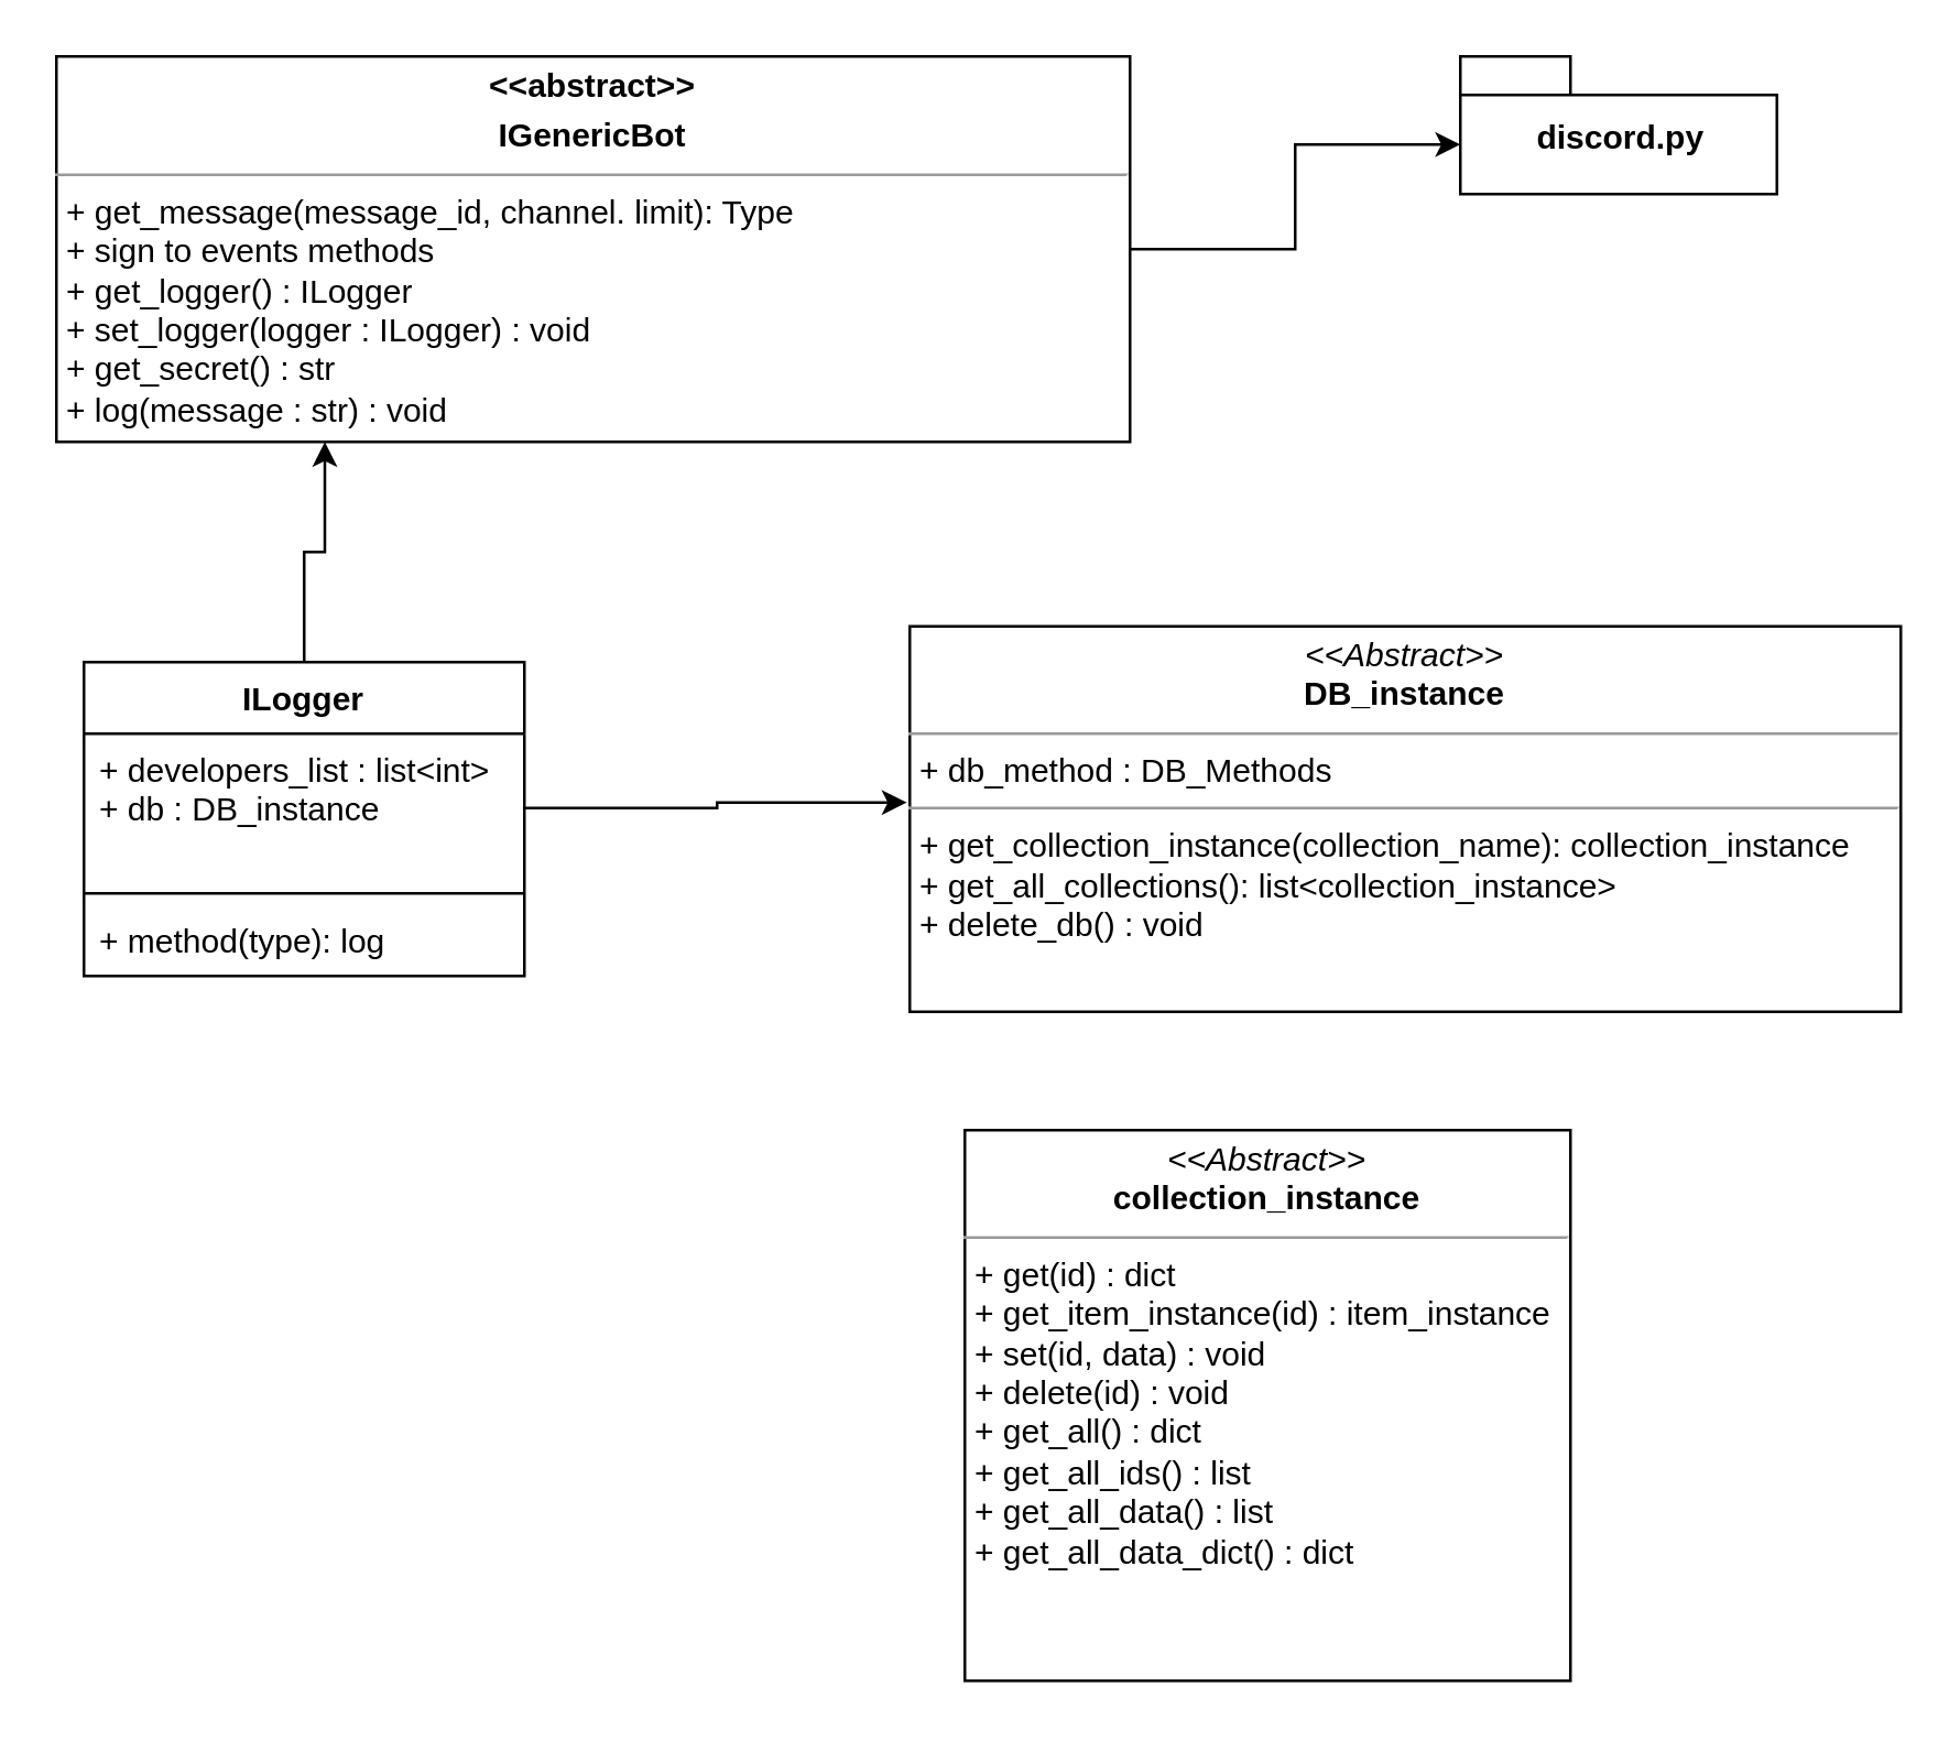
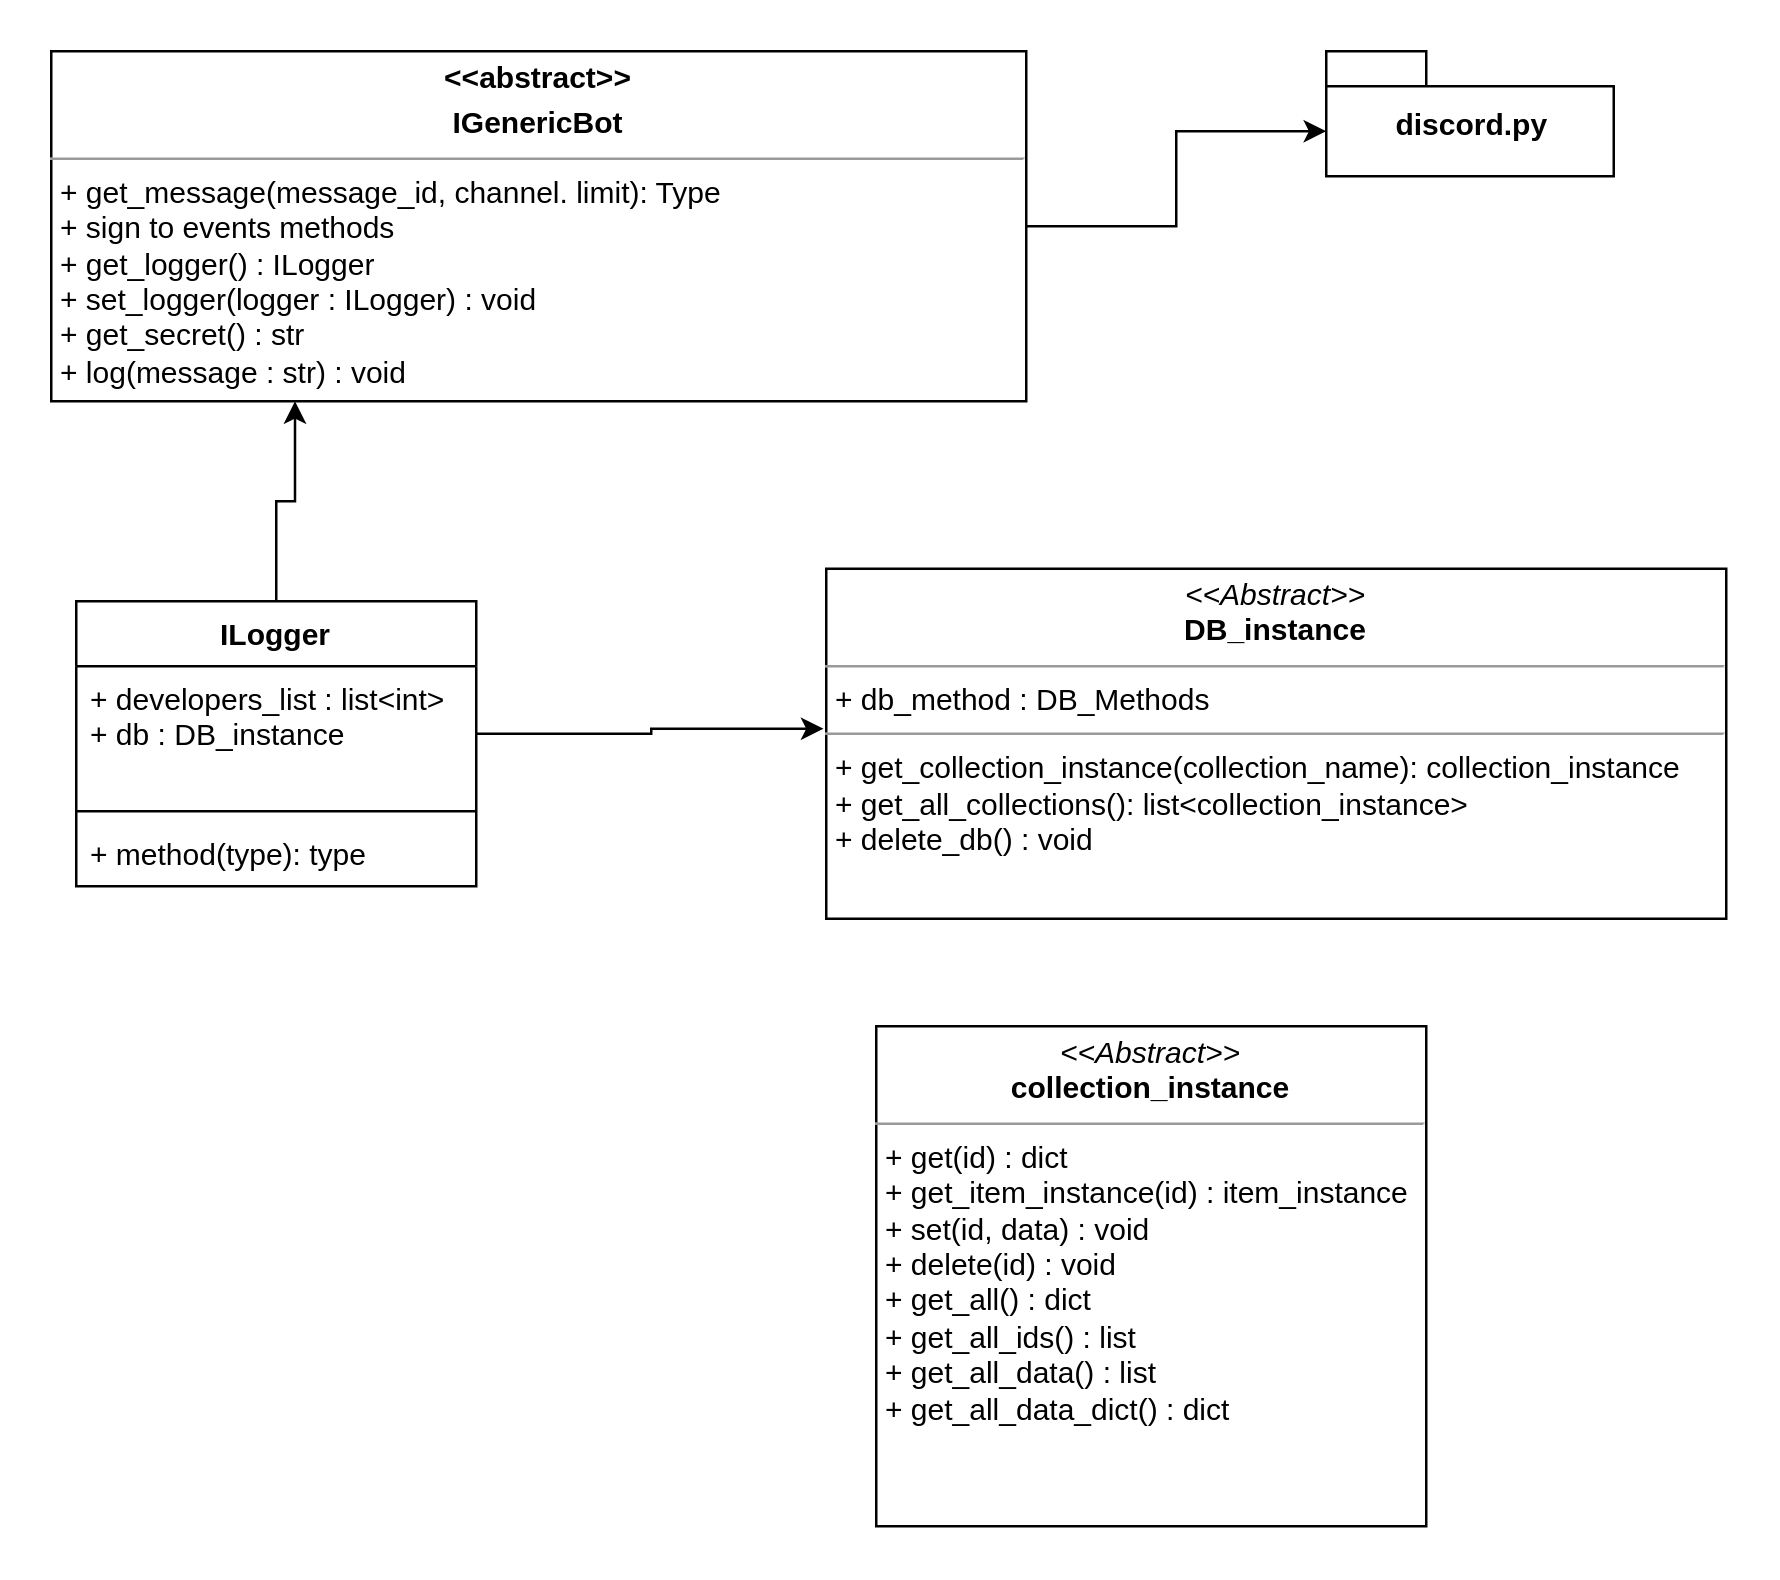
  <mxCell id="0" />
  <mxCell id="1" parent="0" />
  <mxCell id="2" style="edgeStyle=orthogonalEdgeStyle;rounded=0;orthogonalLoop=1;jettySize=auto;html=1;entryX=0.25;entryY=1;entryDx=0;entryDy=0;" edge="1" parent="1" source="3" target="8"><mxGeometry relative="1" as="geometry" /></mxCell>
  <mxCell id="3" value="ILogger" style="swimlane;fontStyle=1;align=center;verticalAlign=top;childLayout=stackLayout;horizontal=1;startSize=26;horizontalStack=0;resizeParent=1;resizeParentMax=0;resizeLast=0;collapsible=1;marginBottom=0;" vertex="1" parent="1"><mxGeometry x="30" y="240" width="160" height="114" as="geometry" /></mxCell>
  <mxCell id="4" value="+ developers_list : list&lt;int&gt;&#10;+ db : DB_instance&#10;" style="text;strokeColor=none;fillColor=none;align=left;verticalAlign=top;spacingLeft=4;spacingRight=4;overflow=hidden;rotatable=0;points=[[0,0.5],[1,0.5]];portConstraint=eastwest;" vertex="1" parent="3"><mxGeometry y="26" width="160" height="54" as="geometry" /></mxCell>
  <mxCell id="5" value="" style="line;strokeWidth=1;fillColor=none;align=left;verticalAlign=middle;spacingTop=-1;spacingLeft=3;spacingRight=3;rotatable=0;labelPosition=right;points=[];portConstraint=eastwest;strokeColor=inherit;" vertex="1" parent="3"><mxGeometry y="80" width="160" height="8" as="geometry" /></mxCell>
- <mxCell id="6" value="+ method(type): log" style="text;strokeColor=none;fillColor=none;align=left;verticalAlign=top;spacingLeft=4;spacingRight=4;overflow=hidden;rotatable=0;points=[[0,0.5],[1,0.5]];portConstraint=eastwest;" vertex="1" parent="3"><mxGeometry y="88" width="160" height="26" as="geometry" /></mxCell>
+ <mxCell id="6" value="+ method(type): type" style="text;strokeColor=none;fillColor=none;align=left;verticalAlign=top;spacingLeft=4;spacingRight=4;overflow=hidden;rotatable=0;points=[[0,0.5],[1,0.5]];portConstraint=eastwest;" vertex="1" parent="3"><mxGeometry y="88" width="160" height="26" as="geometry" /></mxCell>
  <mxCell id="7" style="edgeStyle=orthogonalEdgeStyle;rounded=0;orthogonalLoop=1;jettySize=auto;html=1;exitX=1;exitY=0.5;exitDx=0;exitDy=0;entryX=0;entryY=0;entryDx=0;entryDy=32;entryPerimeter=0;" edge="1" parent="1" source="8" target="9"><mxGeometry relative="1" as="geometry" /></mxCell>
  <mxCell id="8" value="&lt;p style=&quot;margin:0px;margin-top:4px;text-align:center;&quot;&gt;&lt;b&gt;&amp;lt;&amp;lt;abstract&amp;gt;&amp;gt;&lt;/b&gt;&lt;/p&gt;&lt;p style=&quot;margin:0px;margin-top:4px;text-align:center;&quot;&gt;&lt;b&gt;IGenericBot&lt;/b&gt;&lt;/p&gt;&lt;hr size=&quot;1&quot;&gt;&lt;p style=&quot;margin:0px;margin-left:4px;&quot;&gt;+ get_message(message_id, channel. limit): Type&lt;br&gt;+ sign to events methods&lt;/p&gt;&lt;p style=&quot;margin:0px;margin-left:4px;&quot;&gt;+ get_logger() : ILogger&lt;/p&gt;&lt;p style=&quot;margin:0px;margin-left:4px;&quot;&gt;+ set_logger(logger : ILogger) : void&lt;/p&gt;&lt;p style=&quot;margin:0px;margin-left:4px;&quot;&gt;+ get_secret() : str&lt;/p&gt;&lt;p style=&quot;margin:0px;margin-left:4px;&quot;&gt;+ log(message : str) : void&lt;/p&gt;&lt;p style=&quot;margin:0px;margin-left:4px;&quot;&gt;&lt;br&gt;&lt;/p&gt;&lt;p style=&quot;margin:0px;margin-left:4px;&quot;&gt;&lt;br&gt;&lt;/p&gt;" style="verticalAlign=top;align=left;overflow=fill;fontSize=12;fontFamily=Helvetica;html=1;movable=1;resizable=1;rotatable=1;deletable=1;editable=1;connectable=1;" vertex="1" parent="1"><mxGeometry x="20" y="20" width="390" height="140" as="geometry" /></mxCell>
  <mxCell id="9" value="discord.py" style="shape=folder;fontStyle=1;spacingTop=10;tabWidth=40;tabHeight=14;tabPosition=left;html=1;" vertex="1" parent="1"><mxGeometry x="530" y="20" width="115" height="50" as="geometry" /></mxCell>
  <mxCell id="10" value="&lt;p style=&quot;margin:0px;margin-top:4px;text-align:center;&quot;&gt;&lt;i&gt;&amp;lt;&amp;lt;Abstract&amp;gt;&amp;gt;&lt;/i&gt;&lt;br&gt;&lt;b&gt;DB_instance&lt;/b&gt;&lt;/p&gt;&lt;hr size=&quot;1&quot;&gt;&lt;p style=&quot;margin:0px;margin-left:4px;&quot;&gt;+ db_method :&amp;nbsp;DB_Methods&lt;/p&gt;&lt;hr size=&quot;1&quot;&gt;&lt;p style=&quot;margin:0px;margin-left:4px;&quot;&gt;+&amp;nbsp;get_collection_instance&lt;span style=&quot;background-color: initial;&quot;&gt;(collection_name):&amp;nbsp;&lt;/span&gt;collection_instance&lt;/p&gt;&lt;p style=&quot;margin:0px;margin-left:4px;&quot;&gt;+&amp;nbsp;get_all_collections&lt;span style=&quot;background-color: initial;&quot;&gt;(): list&amp;lt;collection_instance&amp;gt;&lt;/span&gt;&lt;/p&gt;&lt;p style=&quot;margin:0px;margin-left:4px;&quot;&gt;&lt;span style=&quot;background-color: initial;&quot;&gt;+ delete_db() : void&lt;/span&gt;&lt;/p&gt;" style="verticalAlign=top;align=left;overflow=fill;fontSize=12;fontFamily=Helvetica;html=1;" vertex="1" parent="1"><mxGeometry x="330" y="227" width="360" height="140" as="geometry" /></mxCell>
  <mxCell id="11" style="edgeStyle=orthogonalEdgeStyle;rounded=0;orthogonalLoop=1;jettySize=auto;html=1;exitX=1;exitY=0.5;exitDx=0;exitDy=0;entryX=-0.003;entryY=0.457;entryDx=0;entryDy=0;entryPerimeter=0;" edge="1" parent="1" source="4" target="10"><mxGeometry relative="1" as="geometry" /></mxCell>
  <mxCell id="12" value="&lt;p style=&quot;margin:0px;margin-top:4px;text-align:center;&quot;&gt;&lt;i&gt;&amp;lt;&amp;lt;Abstract&amp;gt;&amp;gt;&lt;/i&gt;&lt;br&gt;&lt;b&gt;collection_instance&lt;/b&gt;&lt;/p&gt;&lt;hr size=&quot;1&quot;&gt;&lt;p style=&quot;margin:0px;margin-left:4px;&quot;&gt;+ get(id) : dict&lt;br&gt;&lt;/p&gt;&lt;p style=&quot;margin:0px;margin-left:4px;&quot;&gt;+ get_item_instance(id) : item_instance&lt;/p&gt;&lt;p style=&quot;margin:0px;margin-left:4px;&quot;&gt;+ set(id, data) : void&lt;/p&gt;&lt;p style=&quot;margin:0px;margin-left:4px;&quot;&gt;+ delete(id) : void&lt;/p&gt;&lt;p style=&quot;margin:0px;margin-left:4px;&quot;&gt;+ get_all() : dict&lt;/p&gt;&lt;p style=&quot;margin:0px;margin-left:4px;&quot;&gt;+ get_all_ids() : list&lt;/p&gt;&lt;p style=&quot;margin:0px;margin-left:4px;&quot;&gt;+ get_all_data() : list&lt;/p&gt;&lt;p style=&quot;margin:0px;margin-left:4px;&quot;&gt;+ get_all_data_dict() : dict&lt;/p&gt;&lt;p style=&quot;margin:0px;margin-left:4px;&quot;&gt;&lt;br&gt;&lt;/p&gt;" style="verticalAlign=top;align=left;overflow=fill;fontSize=12;fontFamily=Helvetica;html=1;" vertex="1" parent="1"><mxGeometry x="350" y="410" width="220" height="200" as="geometry" /></mxCell>
